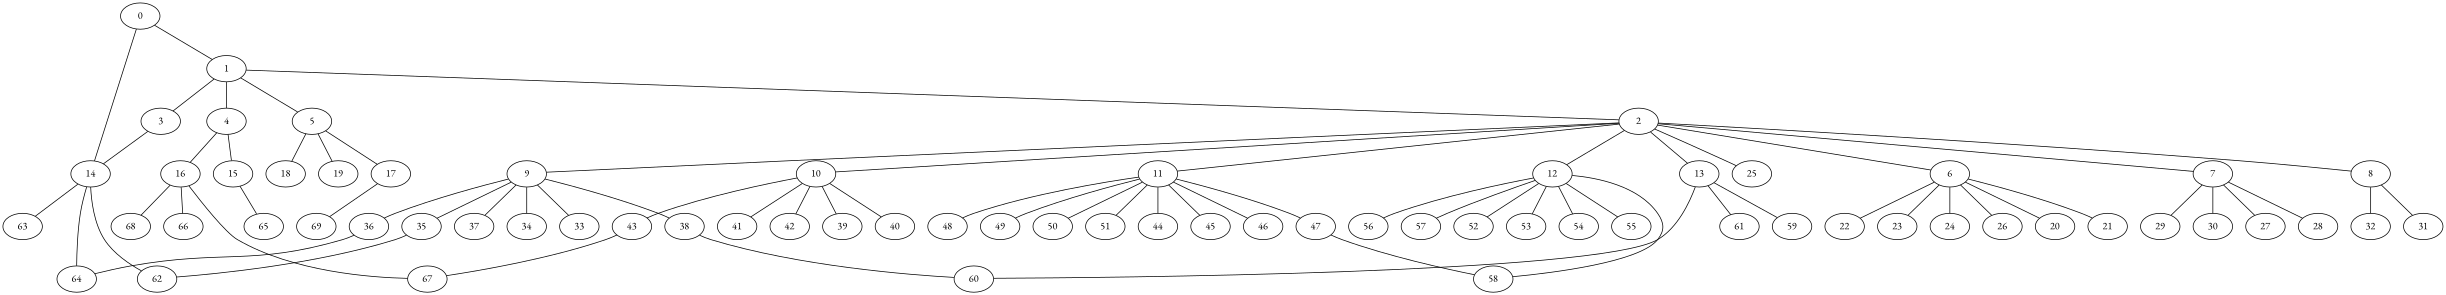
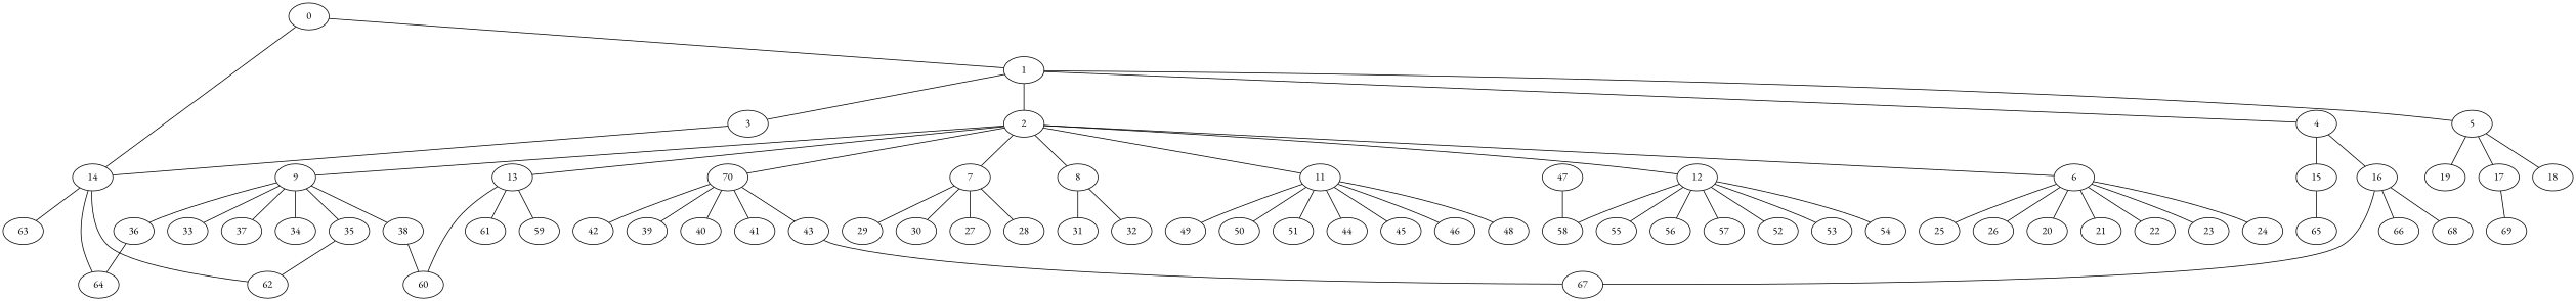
  graph {
    fontname="EB Garamond"
    node [fontname="EB Garamond"]
    edge [fontname="EB Garamond"]
    0
    1
    14
    2
    3
    4
    5
    64
    62
    63
    6
    7
    8
    9
-   10
+   10 [label=70]
    11
    12
    13
    16
    15
    18
    19
    17
    20
    21
    22
    23
    24
    25
    26
    27
    28
    29
    30
    32
    31
    33
    35
    36
    37
    38
    34
    39
    40
    41
    42
    43
    44
    45
    46
    47
    48
    49
    50
    51
    52
    53
    54
    55
    56
    57
    58
    59
    60
    61
    68
    66
    67
    65
    69
    0 -- 1
    0 -- 14
    1 -- 2
    1 -- 3
    1 -- 4
    1 -- 5
    14 -- 64
    14 -- 62
    14 -- 63
    2 -- 6
    2 -- 7
    2 -- 8
    2 -- 9
    2 -- 10
    2 -- 11
    2 -- 12
    2 -- 13
    3 -- 14
    4 -- 16
    4 -- 15
    5 -- 18
    5 -- 19
    5 -- 17
    6 -- 20
    6 -- 21
    6 -- 22
    6 -- 23
    6 -- 24
-   2 -- 25
+   6 -- 25
    6 -- 26
    7 -- 27
    7 -- 28
    7 -- 29
    7 -- 30
    8 -- 32
    8 -- 31
    9 -- 33
    9 -- 35
    9 -- 36
    9 -- 37
    9 -- 38
    9 -- 34
    10 -- 39
    10 -- 40
    10 -- 41
    10 -- 42
    10 -- 43
    11 -- 44
    11 -- 45
    11 -- 46
-   11 -- 47
    11 -- 48
    11 -- 49
    11 -- 50
    11 -- 51
    12 -- 52
    12 -- 53
    12 -- 54
    12 -- 55
    12 -- 56
    12 -- 57
    12 -- 58
    13 -- 59
    13 -- 60
    13 -- 61
    16 -- 68
    16 -- 66
    16 -- 67
    15 -- 65
    17 -- 69
    35 -- 62
    36 -- 64
    38 -- 60
    43 -- 67
    47 -- 58
  }
